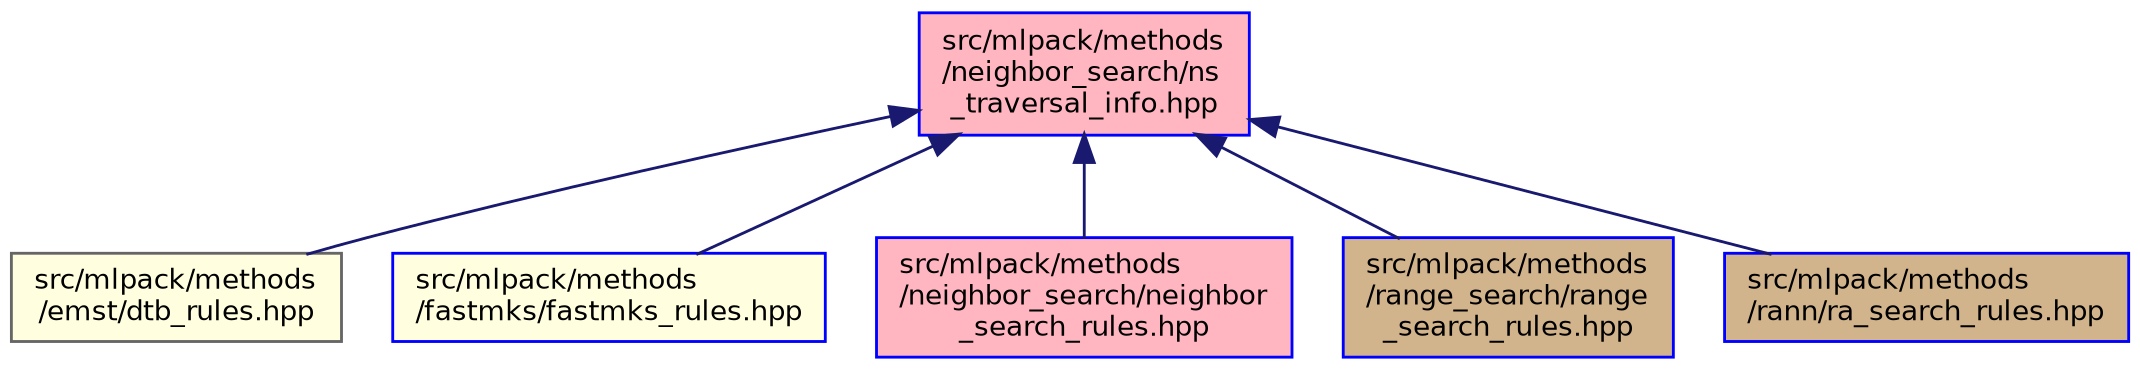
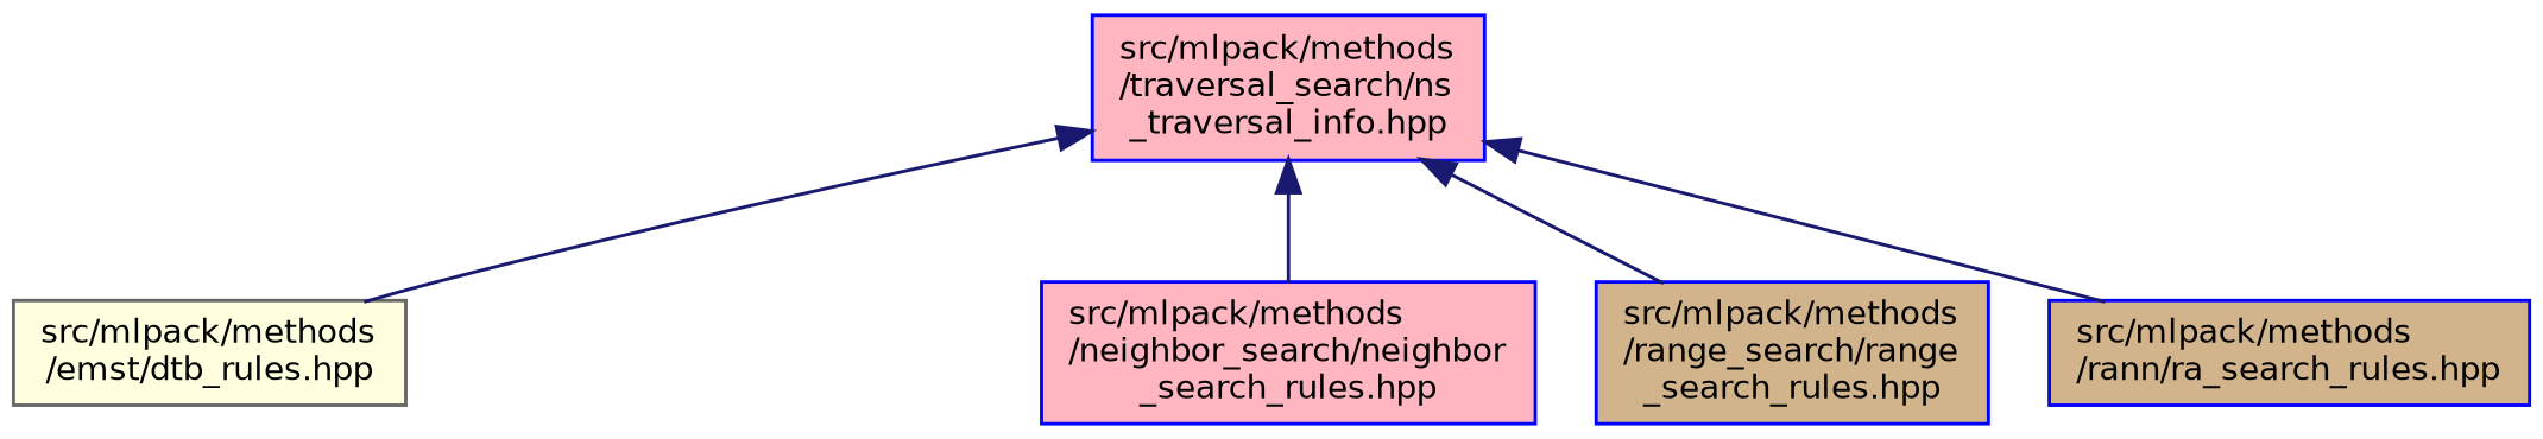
  digraph {
    node [color=blue fillcolor=lightpink fontname=Helvetica fontsize=10 shape=record style=filled]
    edge [color=midnightblue dir=back fontname=Helvetica fontsize=10 labelfontname=Helvetica labelfontsize=10 style=solid]
-   n1 [fontcolor=black height=0.2 label="src/mlpack/methods\l/neighbor_search/ns\l_traversal_info.hpp" width=0.4]
+   n1 [fontcolor=black height=0.2 label="src/mlpack/methods\l/traversal_search/ns\l_traversal_info.hpp" width=0.4]
    n2 [color=gray40 fillcolor=lightyellow height=0.2 label="src/mlpack/methods\l/emst/dtb_rules.hpp" width=0.4]
-   n3 [fillcolor=lightyellow height=0.2 label="src/mlpack/methods\l/fastmks/fastmks_rules.hpp" width=0.4]
    n4 [height=0.2 label="src/mlpack/methods\l/neighbor_search/neighbor\l_search_rules.hpp" width=0.4]
    n5 [fillcolor=tan height=0.2 label="src/mlpack/methods\l/range_search/range\l_search_rules.hpp" width=0.4]
    n6 [fillcolor=tan height=0.2 label="src/mlpack/methods\l/rann/ra_search_rules.hpp" width=0.4]
    n1 -> n2
-   n1 -> n3
    n1 -> n4
    n1 -> n5
    n1 -> n6
  }
